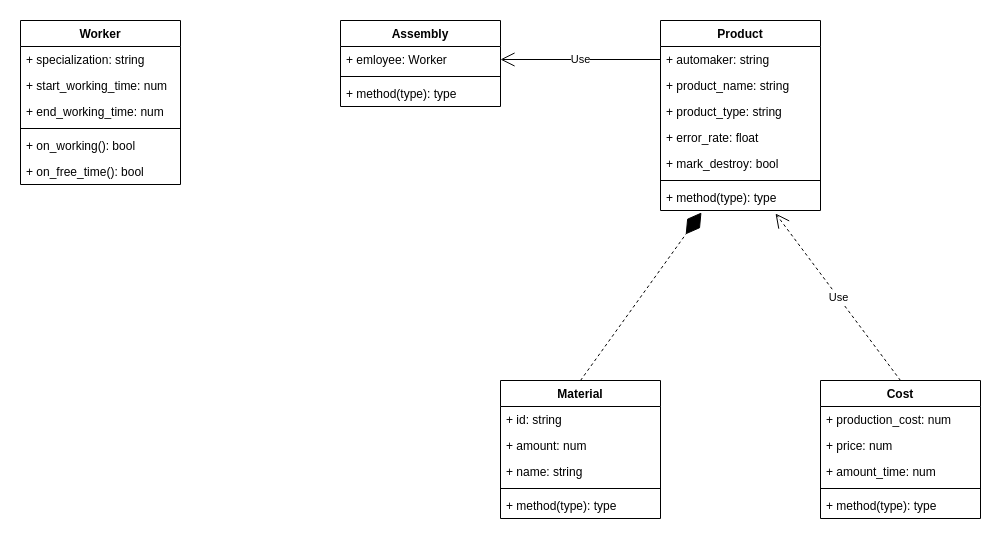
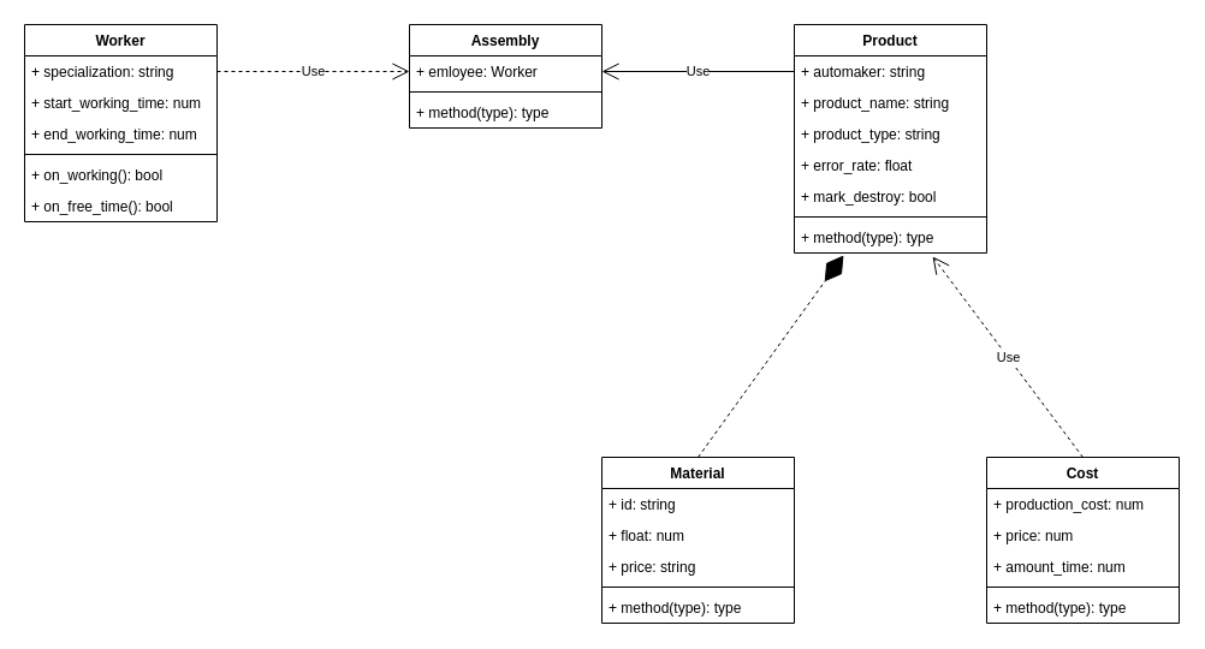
  <mxCell id="0" />
  <mxCell id="1" parent="0" />
  <mxCell id="2" value="Worker" style="swimlane;fontStyle=1;align=center;verticalAlign=top;childLayout=stackLayout;horizontal=1;startSize=26;horizontalStack=0;resizeParent=1;resizeParentMax=0;resizeLast=0;collapsible=1;marginBottom=0;" parent="1" vertex="1"><mxGeometry x="20" y="20" width="160" height="164" as="geometry" /></mxCell>
  <mxCell id="3" value="+ specialization: string" style="text;strokeColor=none;fillColor=none;align=left;verticalAlign=top;spacingLeft=4;spacingRight=4;overflow=hidden;rotatable=0;points=[[0,0.5],[1,0.5]];portConstraint=eastwest;" parent="2" vertex="1"><mxGeometry y="26" width="160" height="26" as="geometry" /></mxCell>
  <mxCell id="4" value="+ start_working_time: num" style="text;strokeColor=none;fillColor=none;align=left;verticalAlign=top;spacingLeft=4;spacingRight=4;overflow=hidden;rotatable=0;points=[[0,0.5],[1,0.5]];portConstraint=eastwest;" parent="2" vertex="1"><mxGeometry y="52" width="160" height="26" as="geometry" /></mxCell>
  <mxCell id="5" value="+ end_working_time: num" style="text;strokeColor=none;fillColor=none;align=left;verticalAlign=top;spacingLeft=4;spacingRight=4;overflow=hidden;rotatable=0;points=[[0,0.5],[1,0.5]];portConstraint=eastwest;" parent="2" vertex="1"><mxGeometry y="78" width="160" height="26" as="geometry" /></mxCell>
  <mxCell id="6" value="" style="line;strokeWidth=1;fillColor=none;align=left;verticalAlign=middle;spacingTop=-1;spacingLeft=3;spacingRight=3;rotatable=0;labelPosition=right;points=[];portConstraint=eastwest;strokeColor=inherit;" parent="2" vertex="1"><mxGeometry y="104" width="160" height="8" as="geometry" /></mxCell>
  <mxCell id="7" value="+ on_working(): bool" style="text;strokeColor=none;fillColor=none;align=left;verticalAlign=top;spacingLeft=4;spacingRight=4;overflow=hidden;rotatable=0;points=[[0,0.5],[1,0.5]];portConstraint=eastwest;" parent="2" vertex="1"><mxGeometry y="112" width="160" height="26" as="geometry" /></mxCell>
  <mxCell id="8" value="+ on_free_time(): bool" style="text;strokeColor=none;fillColor=none;align=left;verticalAlign=top;spacingLeft=4;spacingRight=4;overflow=hidden;rotatable=0;points=[[0,0.5],[1,0.5]];portConstraint=eastwest;" parent="2" vertex="1"><mxGeometry y="138" width="160" height="26" as="geometry" /></mxCell>
  <mxCell id="9" value="Assembly" style="swimlane;fontStyle=1;align=center;verticalAlign=top;childLayout=stackLayout;horizontal=1;startSize=26;horizontalStack=0;resizeParent=1;resizeParentMax=0;resizeLast=0;collapsible=1;marginBottom=0;" parent="1" vertex="1"><mxGeometry x="340" y="20" width="160" height="86" as="geometry" /></mxCell>
  <mxCell id="10" value="+ emloyee: Worker" style="text;strokeColor=none;fillColor=none;align=left;verticalAlign=top;spacingLeft=4;spacingRight=4;overflow=hidden;rotatable=0;points=[[0,0.5],[1,0.5]];portConstraint=eastwest;" parent="9" vertex="1"><mxGeometry y="26" width="160" height="26" as="geometry" /></mxCell>
  <mxCell id="11" value="" style="line;strokeWidth=1;fillColor=none;align=left;verticalAlign=middle;spacingTop=-1;spacingLeft=3;spacingRight=3;rotatable=0;labelPosition=right;points=[];portConstraint=eastwest;strokeColor=inherit;" parent="9" vertex="1"><mxGeometry y="52" width="160" height="8" as="geometry" /></mxCell>
  <mxCell id="12" value="+ method(type): type" style="text;strokeColor=none;fillColor=none;align=left;verticalAlign=top;spacingLeft=4;spacingRight=4;overflow=hidden;rotatable=0;points=[[0,0.5],[1,0.5]];portConstraint=eastwest;" parent="9" vertex="1"><mxGeometry y="60" width="160" height="26" as="geometry" /></mxCell>
  <mxCell id="13" value="Product" style="swimlane;fontStyle=1;align=center;verticalAlign=top;childLayout=stackLayout;horizontal=1;startSize=26;horizontalStack=0;resizeParent=1;resizeParentMax=0;resizeLast=0;collapsible=1;marginBottom=0;" parent="1" vertex="1"><mxGeometry x="660" y="20" width="160" height="190" as="geometry"><mxRectangle x="1280" y="120" width="90" height="30" as="alternateBounds" /></mxGeometry></mxCell>
  <mxCell id="14" value="+ automaker: string" style="text;strokeColor=none;fillColor=none;align=left;verticalAlign=top;spacingLeft=4;spacingRight=4;overflow=hidden;rotatable=0;points=[[0,0.5],[1,0.5]];portConstraint=eastwest;" parent="13" vertex="1"><mxGeometry y="26" width="160" height="26" as="geometry" /></mxCell>
  <mxCell id="15" value="+ product_name: string" style="text;strokeColor=none;fillColor=none;align=left;verticalAlign=top;spacingLeft=4;spacingRight=4;overflow=hidden;rotatable=0;points=[[0,0.5],[1,0.5]];portConstraint=eastwest;" parent="13" vertex="1"><mxGeometry y="52" width="160" height="26" as="geometry" /></mxCell>
  <mxCell id="16" value="+ product_type: string" style="text;strokeColor=none;fillColor=none;align=left;verticalAlign=top;spacingLeft=4;spacingRight=4;overflow=hidden;rotatable=0;points=[[0,0.5],[1,0.5]];portConstraint=eastwest;" parent="13" vertex="1"><mxGeometry y="78" width="160" height="26" as="geometry" /></mxCell>
  <mxCell id="17" value="+ error_rate: float" style="text;strokeColor=none;fillColor=none;align=left;verticalAlign=top;spacingLeft=4;spacingRight=4;overflow=hidden;rotatable=0;points=[[0,0.5],[1,0.5]];portConstraint=eastwest;" parent="13" vertex="1"><mxGeometry y="104" width="160" height="26" as="geometry" /></mxCell>
  <mxCell id="18" value="+ mark_destroy: bool" style="text;strokeColor=none;fillColor=none;align=left;verticalAlign=top;spacingLeft=4;spacingRight=4;overflow=hidden;rotatable=0;points=[[0,0.5],[1,0.5]];portConstraint=eastwest;" parent="13" vertex="1"><mxGeometry y="130" width="160" height="26" as="geometry" /></mxCell>
  <mxCell id="19" value="" style="line;strokeWidth=1;fillColor=none;align=left;verticalAlign=middle;spacingTop=-1;spacingLeft=3;spacingRight=3;rotatable=0;labelPosition=right;points=[];portConstraint=eastwest;strokeColor=inherit;" parent="13" vertex="1"><mxGeometry y="156" width="160" height="8" as="geometry" /></mxCell>
  <mxCell id="20" value="+ method(type): type" style="text;strokeColor=none;fillColor=none;align=left;verticalAlign=top;spacingLeft=4;spacingRight=4;overflow=hidden;rotatable=0;points=[[0,0.5],[1,0.5]];portConstraint=eastwest;" parent="13" vertex="1"><mxGeometry y="164" width="160" height="26" as="geometry" /></mxCell>
  <mxCell id="21" value="Use" style="endArrow=open;endSize=12;dashed=0;html=1;rounded=0;entryX=1;entryY=0.5;entryDx=0;entryDy=0;exitX=0;exitY=0.5;exitDx=0;exitDy=0;" parent="1" source="14" target="10" edge="1"><mxGeometry width="160" relative="1" as="geometry"><mxPoint x="480" y="230" as="sourcePoint" /><mxPoint x="640" y="230" as="targetPoint" /></mxGeometry></mxCell>
  <mxCell id="22" value="Cost" style="swimlane;fontStyle=1;align=center;verticalAlign=top;childLayout=stackLayout;horizontal=1;startSize=26;horizontalStack=0;resizeParent=1;resizeParentMax=0;resizeLast=0;collapsible=1;marginBottom=0;" parent="1" vertex="1"><mxGeometry x="820" y="380" width="160" height="138" as="geometry" /></mxCell>
  <mxCell id="23" value="+ production_cost: num" style="text;strokeColor=none;fillColor=none;align=left;verticalAlign=top;spacingLeft=4;spacingRight=4;overflow=hidden;rotatable=0;points=[[0,0.5],[1,0.5]];portConstraint=eastwest;" parent="22" vertex="1"><mxGeometry y="26" width="160" height="26" as="geometry" /></mxCell>
  <mxCell id="24" value="+ price: num" style="text;strokeColor=none;fillColor=none;align=left;verticalAlign=top;spacingLeft=4;spacingRight=4;overflow=hidden;rotatable=0;points=[[0,0.5],[1,0.5]];portConstraint=eastwest;" parent="22" vertex="1"><mxGeometry y="52" width="160" height="26" as="geometry" /></mxCell>
  <mxCell id="25" value="+ amount_time: num" style="text;strokeColor=none;fillColor=none;align=left;verticalAlign=top;spacingLeft=4;spacingRight=4;overflow=hidden;rotatable=0;points=[[0,0.5],[1,0.5]];portConstraint=eastwest;" parent="22" vertex="1"><mxGeometry y="78" width="160" height="26" as="geometry" /></mxCell>
  <mxCell id="26" value="" style="line;strokeWidth=1;fillColor=none;align=left;verticalAlign=middle;spacingTop=-1;spacingLeft=3;spacingRight=3;rotatable=0;labelPosition=right;points=[];portConstraint=eastwest;strokeColor=inherit;" parent="22" vertex="1"><mxGeometry y="104" width="160" height="8" as="geometry" /></mxCell>
  <mxCell id="27" value="+ method(type): type" style="text;strokeColor=none;fillColor=none;align=left;verticalAlign=top;spacingLeft=4;spacingRight=4;overflow=hidden;rotatable=0;points=[[0,0.5],[1,0.5]];portConstraint=eastwest;" parent="22" vertex="1"><mxGeometry y="112" width="160" height="26" as="geometry" /></mxCell>
  <mxCell id="28" value="Material" style="swimlane;fontStyle=1;align=center;verticalAlign=top;childLayout=stackLayout;horizontal=1;startSize=26;horizontalStack=0;resizeParent=1;resizeParentMax=0;resizeLast=0;collapsible=1;marginBottom=0;" parent="1" vertex="1"><mxGeometry x="500" y="380" width="160" height="138" as="geometry" /></mxCell>
  <mxCell id="29" value="+ id: string" style="text;strokeColor=none;fillColor=none;align=left;verticalAlign=top;spacingLeft=4;spacingRight=4;overflow=hidden;rotatable=0;points=[[0,0.5],[1,0.5]];portConstraint=eastwest;" parent="28" vertex="1"><mxGeometry y="26" width="160" height="26" as="geometry" /></mxCell>
- <mxCell id="30" value="+ amount: num" style="text;strokeColor=none;fillColor=none;align=left;verticalAlign=top;spacingLeft=4;spacingRight=4;overflow=hidden;rotatable=0;points=[[0,0.5],[1,0.5]];portConstraint=eastwest;" parent="28" vertex="1"><mxGeometry y="52" width="160" height="26" as="geometry" /></mxCell>
- <mxCell id="31" value="+ name: string" style="text;strokeColor=none;fillColor=none;align=left;verticalAlign=top;spacingLeft=4;spacingRight=4;overflow=hidden;rotatable=0;points=[[0,0.5],[1,0.5]];portConstraint=eastwest;" parent="28" vertex="1"><mxGeometry y="78" width="160" height="26" as="geometry" /></mxCell>
+ <mxCell id="30" value="+ float: num" style="text;strokeColor=none;fillColor=none;align=left;verticalAlign=top;spacingLeft=4;spacingRight=4;overflow=hidden;rotatable=0;points=[[0,0.5],[1,0.5]];portConstraint=eastwest;" parent="28" vertex="1"><mxGeometry y="52" width="160" height="26" as="geometry" /></mxCell>
+ <mxCell id="31" value="+ price: string" style="text;strokeColor=none;fillColor=none;align=left;verticalAlign=top;spacingLeft=4;spacingRight=4;overflow=hidden;rotatable=0;points=[[0,0.5],[1,0.5]];portConstraint=eastwest;" parent="28" vertex="1"><mxGeometry y="78" width="160" height="26" as="geometry" /></mxCell>
  <mxCell id="32" value="" style="line;strokeWidth=1;fillColor=none;align=left;verticalAlign=middle;spacingTop=-1;spacingLeft=3;spacingRight=3;rotatable=0;labelPosition=right;points=[];portConstraint=eastwest;strokeColor=inherit;" parent="28" vertex="1"><mxGeometry y="104" width="160" height="8" as="geometry" /></mxCell>
  <mxCell id="33" value="+ method(type): type" style="text;strokeColor=none;fillColor=none;align=left;verticalAlign=top;spacingLeft=4;spacingRight=4;overflow=hidden;rotatable=0;points=[[0,0.5],[1,0.5]];portConstraint=eastwest;" parent="28" vertex="1"><mxGeometry y="112" width="160" height="26" as="geometry" /></mxCell>
  <mxCell id="34" value="" style="endArrow=diamondThin;endFill=1;endSize=24;html=1;rounded=0;dashed=1;entryX=0.256;entryY=1.077;entryDx=0;entryDy=0;exitX=0.5;exitY=0;exitDx=0;exitDy=0;entryPerimeter=0;" parent="1" source="28" target="20" edge="1"><mxGeometry width="160" relative="1" as="geometry"><mxPoint x="590" y="130" as="sourcePoint" /><mxPoint x="750" y="130" as="targetPoint" /></mxGeometry></mxCell>
  <mxCell id="35" value="Use" style="endArrow=open;endSize=12;dashed=1;html=1;rounded=0;exitX=0.5;exitY=0;exitDx=0;exitDy=0;entryX=0.719;entryY=1.115;entryDx=0;entryDy=0;entryPerimeter=0;" parent="1" source="22" target="20" edge="1"><mxGeometry width="160" relative="1" as="geometry"><mxPoint x="590" y="130" as="sourcePoint" /><mxPoint x="750" y="130" as="targetPoint" /></mxGeometry></mxCell>
+ <mxCell id="36" value="Use" style="endArrow=open;endSize=12;dashed=1;html=1;rounded=0;entryX=0;entryY=0.5;entryDx=0;entryDy=0;exitX=1;exitY=0.5;exitDx=0;exitDy=0;" edge="1" parent="1" source="3" target="10"><mxGeometry width="160" relative="1" as="geometry"><mxPoint x="400" y="250" as="sourcePoint" /><mxPoint x="560" y="250" as="targetPoint" /></mxGeometry></mxCell>
